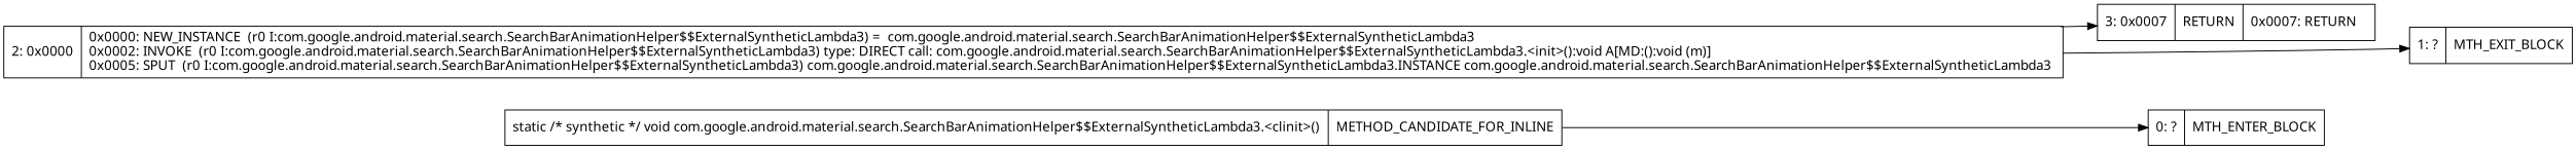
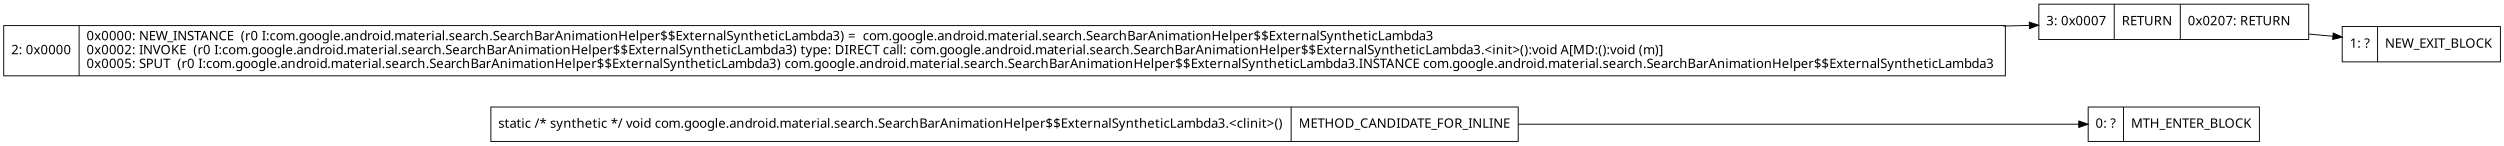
  digraph {
    fontname="Noto Sans"
    rankdir=LR
    node [fontname="Noto Sans" shape=record]
    edge [fontname="Noto Sans"]
    n1 [label="{0\:\ ?|MTH_ENTER_BLOCK\l}"]
    n2 [label="{2\:\ 0x0000|0x0000: NEW_INSTANCE  (r0 I:com.google.android.material.search.SearchBarAnimationHelper$$ExternalSyntheticLambda3) =  com.google.android.material.search.SearchBarAnimationHelper$$ExternalSyntheticLambda3 \l0x0002: INVOKE  (r0 I:com.google.android.material.search.SearchBarAnimationHelper$$ExternalSyntheticLambda3) type: DIRECT call: com.google.android.material.search.SearchBarAnimationHelper$$ExternalSyntheticLambda3.\<init\>():void A[MD:():void (m)]\l0x0005: SPUT  (r0 I:com.google.android.material.search.SearchBarAnimationHelper$$ExternalSyntheticLambda3) com.google.android.material.search.SearchBarAnimationHelper$$ExternalSyntheticLambda3.INSTANCE com.google.android.material.search.SearchBarAnimationHelper$$ExternalSyntheticLambda3 \l}"]
-   n3 [label="{3\:\ 0x0007|RETURN\l|0x0007: RETURN   \l}"]
-   n4 [label="{1\:\ ?|MTH_EXIT_BLOCK\l}"]
+   n3 [label="{3\:\ 0x0007|RETURN\l|0x0207: RETURN   \l}"]
+   n4 [label="{1\:\ ?|NEW_EXIT_BLOCK\l}"]
    n5 [label="{static \/* synthetic *\/ void com.google.android.material.search.SearchBarAnimationHelper$$ExternalSyntheticLambda3.\<clinit\>()  | METHOD_CANDIDATE_FOR_INLINE\l}"]
    n2 -> n3
-   n2 -> n4
+   n3 -> n4
    n5 -> n1
  }
